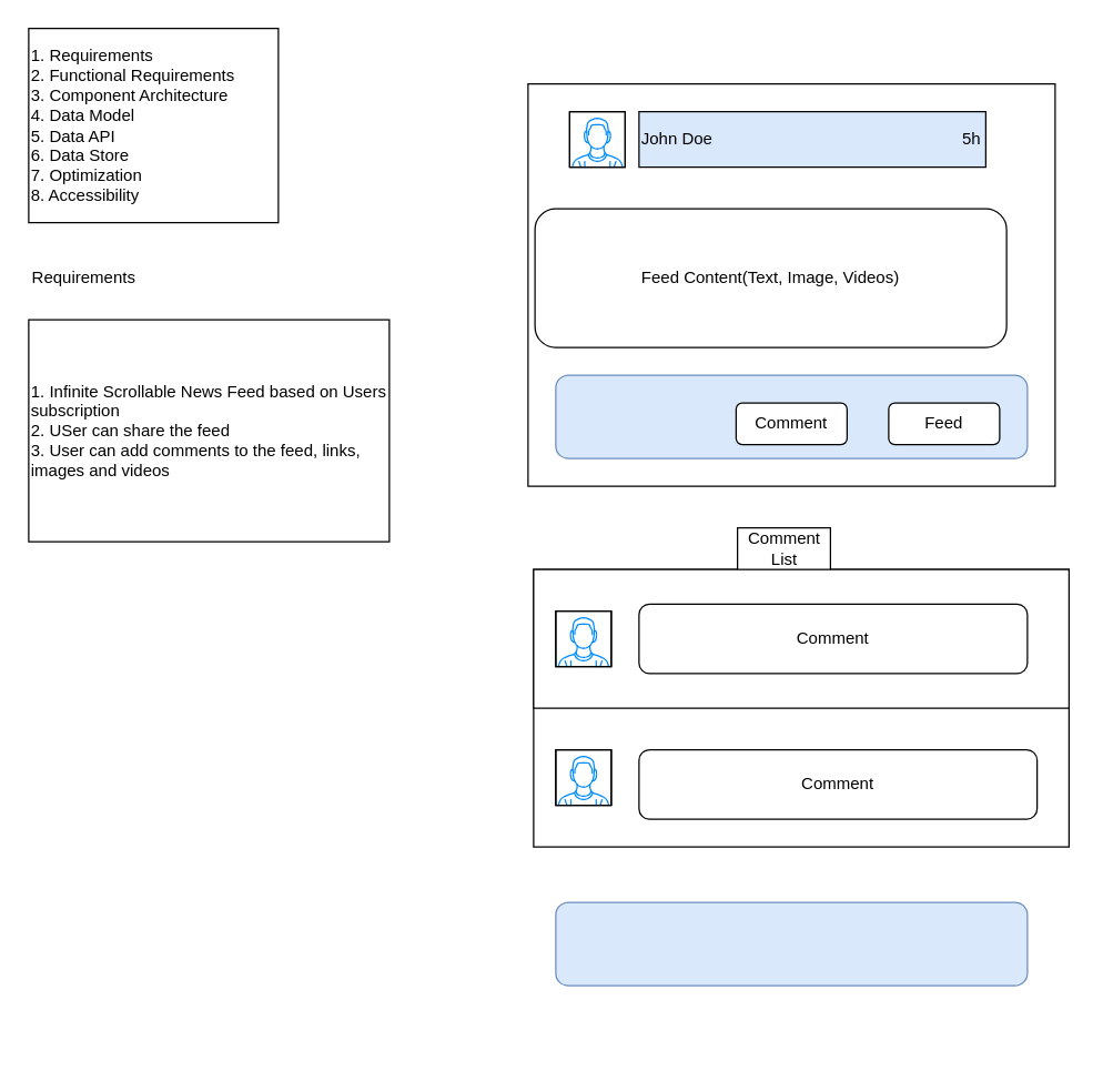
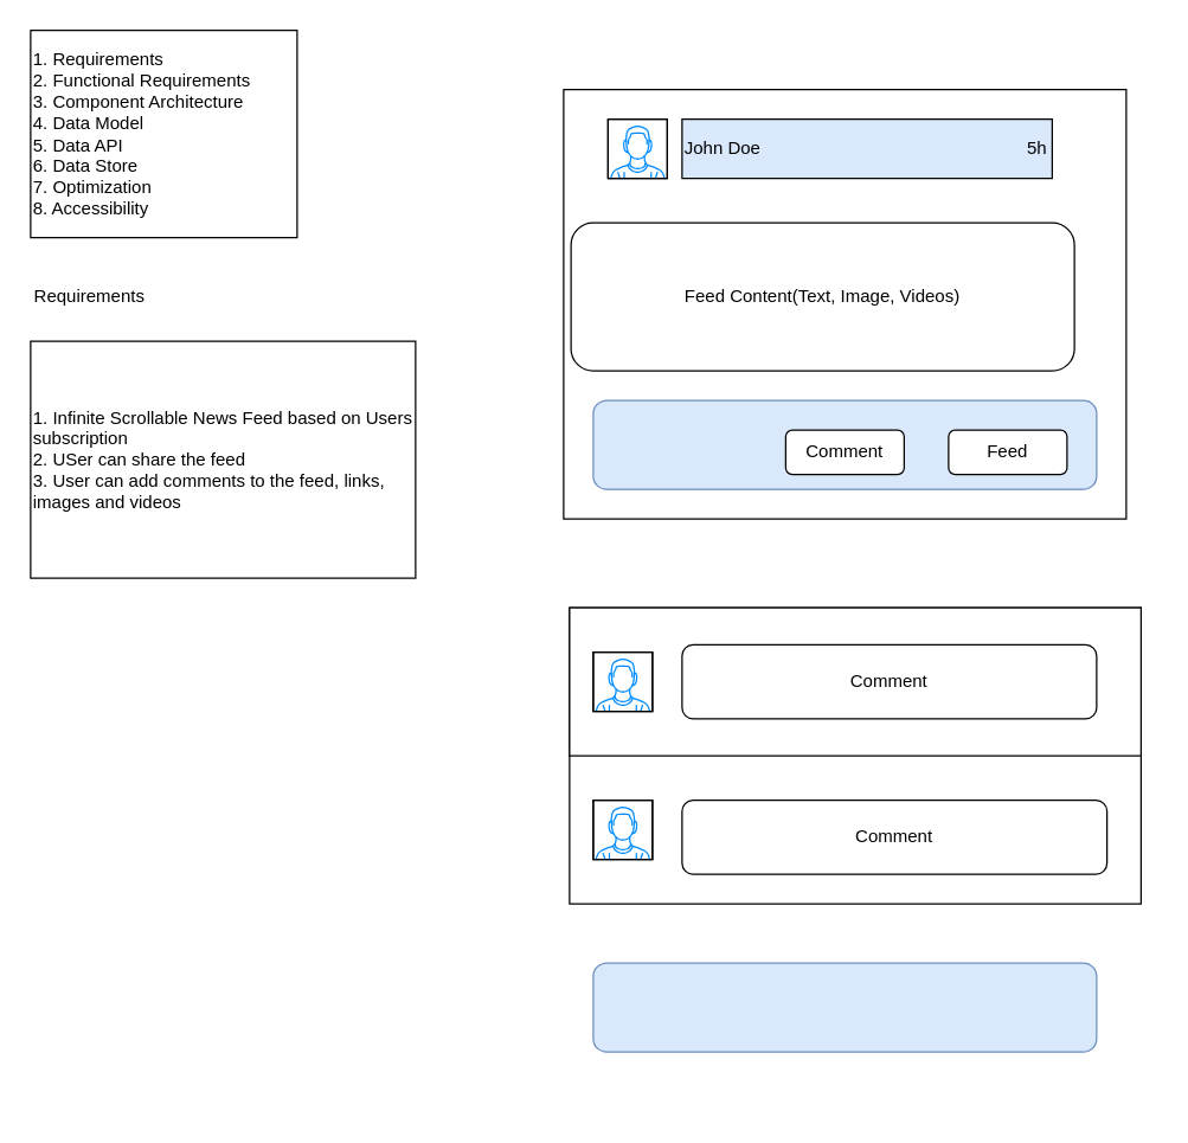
  <mxCell id="0" />
  <mxCell id="1" parent="0" />
  <mxCell id="2" value="1. Requirements&lt;br&gt;2. Functional Requirements&lt;br&gt;3. Component Architecture&lt;br&gt;4. Data Model&lt;br&gt;5. Data API&lt;br&gt;6. Data Store&lt;br&gt;7. Optimization&lt;br&gt;8. Accessibility" style="rounded=0;whiteSpace=wrap;html=1;align=left;" vertex="1" parent="1"><mxGeometry x="20" y="20" width="180" height="140" as="geometry" /></mxCell>
  <mxCell id="3" value="1. Infinite Scrollable News Feed based on Users subscription&lt;br&gt;2. USer can share the feed&lt;br&gt;3. User can add comments to the feed, links, images and videos" style="rounded=0;whiteSpace=wrap;html=1;align=left;" vertex="1" parent="1"><mxGeometry x="20" y="230" width="260" height="160" as="geometry" /></mxCell>
  <mxCell id="4" value="Requirements" style="text;html=1;strokeColor=none;fillColor=none;align=center;verticalAlign=middle;whiteSpace=wrap;rounded=0;" vertex="1" parent="1"><mxGeometry x="30" y="185" width="60" height="30" as="geometry" /></mxCell>
  <mxCell id="5" value="" style="rounded=0;whiteSpace=wrap;html=1;" vertex="1" parent="1"><mxGeometry x="380" y="60" width="380" height="290" as="geometry" /></mxCell>
  <mxCell id="6" value="" style="verticalLabelPosition=bottom;shadow=0;dashed=0;align=center;html=1;verticalAlign=top;strokeWidth=1;shape=mxgraph.mockup.containers.userMale;strokeColor2=#008cff;labelBorderColor=#000000;labelBackgroundColor=#000000;" vertex="1" parent="1"><mxGeometry x="410" y="80" width="40" height="40" as="geometry" /></mxCell>
  <mxCell id="7" value="John Doe&amp;nbsp; &amp;nbsp; &amp;nbsp; &amp;nbsp; &amp;nbsp; &amp;nbsp; &amp;nbsp; &amp;nbsp; &amp;nbsp; &amp;nbsp; &amp;nbsp; &amp;nbsp; &amp;nbsp; &amp;nbsp; &amp;nbsp; &amp;nbsp; &amp;nbsp; &amp;nbsp; &amp;nbsp; &amp;nbsp; &amp;nbsp; &amp;nbsp; &amp;nbsp; &amp;nbsp; &amp;nbsp; &amp;nbsp; &amp;nbsp; 5h" style="rounded=0;whiteSpace=wrap;html=1;align=left;fillColor=#dae8fc;" vertex="1" parent="1"><mxGeometry x="460" y="80" width="250" height="40" as="geometry" /></mxCell>
  <mxCell id="8" value="Feed Content(Text, Image, Videos)" style="rounded=1;whiteSpace=wrap;html=1;" vertex="1" parent="1"><mxGeometry x="385" y="150" width="340" height="100" as="geometry" /></mxCell>
  <mxCell id="9" value="" style="rounded=1;whiteSpace=wrap;html=1;labelBackgroundColor=#000000;labelBorderColor=default;fillColor=#dae8fc;strokeColor=#6c8ebf;" vertex="1" parent="1"><mxGeometry x="400" y="270" width="340" height="60" as="geometry" /></mxCell>
  <mxCell id="10" value="Feed" style="rounded=1;whiteSpace=wrap;html=1;" vertex="1" parent="1"><mxGeometry x="640" y="290" width="80" height="30" as="geometry" /></mxCell>
  <mxCell id="11" value="Comment" style="rounded=1;whiteSpace=wrap;html=1;" vertex="1" parent="1"><mxGeometry x="530" y="290" width="80" height="30" as="geometry" /></mxCell>
  <mxCell id="12" value="" style="rounded=0;whiteSpace=wrap;html=1;labelBackgroundColor=#000000;labelBorderColor=default;fontColor=default;gradientColor=none;" vertex="1" parent="1"><mxGeometry x="384" y="410" width="386" height="200" as="geometry" /></mxCell>
  <mxCell id="13" value="" style="rounded=0;whiteSpace=wrap;html=1;labelBackgroundColor=#000000;labelBorderColor=default;fontColor=default;gradientColor=none;" vertex="1" parent="1"><mxGeometry x="384" y="410" width="386" height="100" as="geometry" /></mxCell>
  <mxCell id="14" value="" style="verticalLabelPosition=bottom;shadow=0;dashed=0;align=center;html=1;verticalAlign=top;strokeWidth=1;shape=mxgraph.mockup.containers.userMale;strokeColor2=#008cff;labelBorderColor=#000000;labelBackgroundColor=#000000;" vertex="1" parent="1"><mxGeometry x="400" y="540" width="40" height="40" as="geometry" /></mxCell>
  <mxCell id="15" value="" style="verticalLabelPosition=bottom;shadow=0;dashed=0;align=center;html=1;verticalAlign=top;strokeWidth=1;shape=mxgraph.mockup.containers.userMale;strokeColor2=#008cff;labelBorderColor=#000000;labelBackgroundColor=#000000;" vertex="1" parent="1"><mxGeometry x="400" y="440" width="40" height="40" as="geometry" /></mxCell>
  <mxCell id="16" value="Comment" style="rounded=1;whiteSpace=wrap;html=1;" vertex="1" parent="1"><mxGeometry x="460" y="540" width="287" height="50" as="geometry" /></mxCell>
  <mxCell id="17" value="Comment" style="rounded=1;whiteSpace=wrap;html=1;" vertex="1" parent="1"><mxGeometry x="460" y="435" width="280" height="50" as="geometry" /></mxCell>
  <mxCell id="18" value="" style="rounded=1;whiteSpace=wrap;html=1;labelBackgroundColor=#000000;labelBorderColor=default;fillColor=#dae8fc;strokeColor=#6c8ebf;" vertex="1" parent="1"><mxGeometry x="400" y="650" width="340" height="60" as="geometry" /></mxCell>
  <mxCell id="19" value="" style="rounded=0;whiteSpace=wrap;html=1;labelBackgroundColor=#FFFFFF;labelBorderColor=default;fontColor=#000000;gradientColor=none;glass=0;opacity=0;" vertex="1" parent="1"><mxGeometry x="350" y="380" width="430" height="370" as="geometry" /></mxCell>
- <mxCell id="20" value="Comment List" style="text;html=1;strokeColor=none;fillColor=none;align=center;verticalAlign=middle;whiteSpace=wrap;rounded=0;glass=0;labelBackgroundColor=#FFFFFF;labelBorderColor=default;fontColor=#000000;opacity=0;" vertex="1" parent="1"><mxGeometry x="530" y="380" width="70" height="30" as="geometry" /></mxCell>
